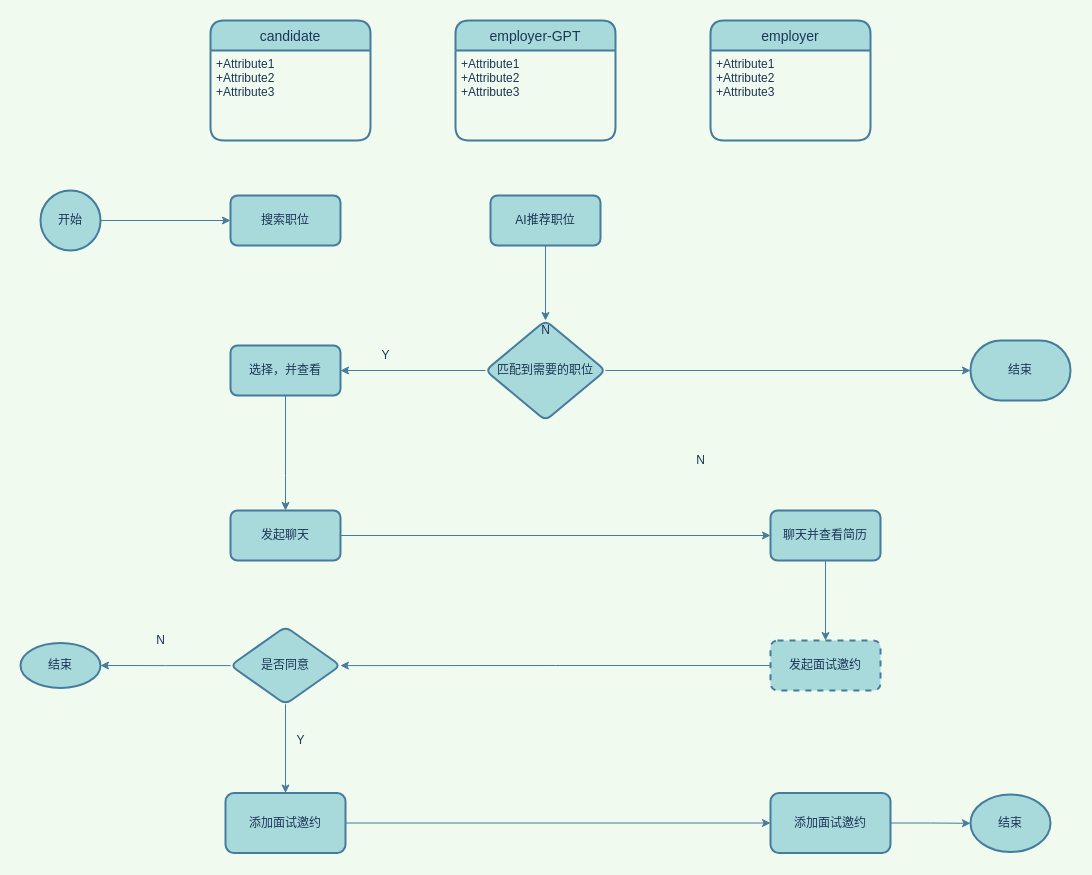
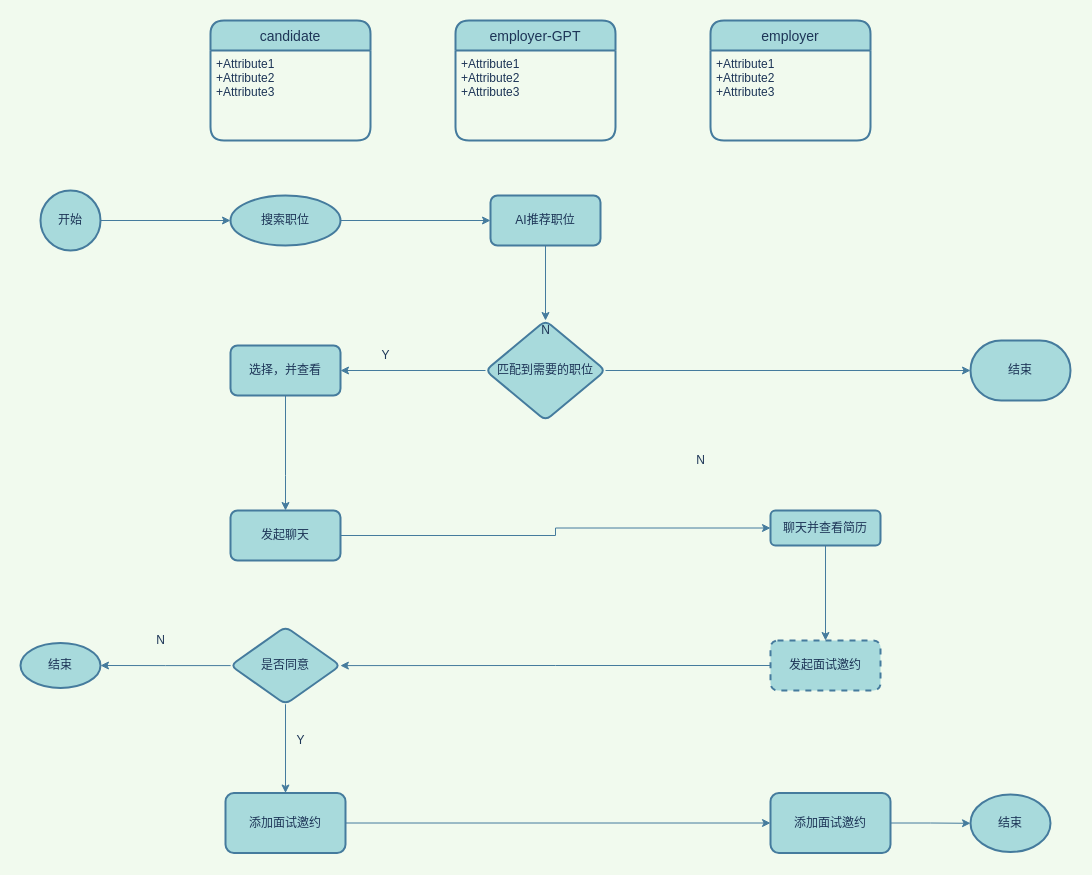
  <mxCell id="0" />
  <mxCell id="1" parent="0" />
  <mxCell id="2" value="employer" style="swimlane;childLayout=stackLayout;horizontal=1;startSize=30;horizontalStack=0;rounded=1;fontSize=14;fontStyle=0;strokeWidth=2;resizeParent=0;resizeLast=1;shadow=0;dashed=0;align=center;strokeColor=#457B9D;fontColor=#1D3557;fillColor=#A8DADC;" vertex="1" parent="1"><mxGeometry x="710" y="20" width="160" height="120" as="geometry" /></mxCell>
  <mxCell id="3" value="+Attribute1&#10;+Attribute2&#10;+Attribute3" style="align=left;strokeColor=none;fillColor=none;spacingLeft=4;fontSize=12;verticalAlign=top;resizable=0;rotatable=0;part=1;fontColor=#1D3557;" vertex="1" parent="2"><mxGeometry y="30" width="160" height="90" as="geometry" /></mxCell>
  <mxCell id="4" value="candidate" style="swimlane;childLayout=stackLayout;horizontal=1;startSize=30;horizontalStack=0;rounded=1;fontSize=14;fontStyle=0;strokeWidth=2;resizeParent=0;resizeLast=1;shadow=0;dashed=0;align=center;strokeColor=#457B9D;fontColor=#1D3557;fillColor=#A8DADC;" vertex="1" parent="1"><mxGeometry x="210" y="20" width="160" height="120" as="geometry" /></mxCell>
  <mxCell id="5" value="+Attribute1&#10;+Attribute2&#10;+Attribute3" style="align=left;strokeColor=none;fillColor=none;spacingLeft=4;fontSize=12;verticalAlign=top;resizable=0;rotatable=0;part=1;fontColor=#1D3557;" vertex="1" parent="4"><mxGeometry y="30" width="160" height="90" as="geometry" /></mxCell>
  <mxCell id="6" value="employer-GPT" style="swimlane;childLayout=stackLayout;horizontal=1;startSize=30;horizontalStack=0;rounded=1;fontSize=14;fontStyle=0;strokeWidth=2;resizeParent=0;resizeLast=1;shadow=0;dashed=0;align=center;strokeColor=#457B9D;fontColor=#1D3557;fillColor=#A8DADC;" vertex="1" parent="1"><mxGeometry x="455" y="20" width="160" height="120" as="geometry" /></mxCell>
  <mxCell id="7" value="+Attribute1&#10;+Attribute2&#10;+Attribute3" style="align=left;strokeColor=none;fillColor=none;spacingLeft=4;fontSize=12;verticalAlign=top;resizable=0;rotatable=0;part=1;fontColor=#1D3557;" vertex="1" parent="6"><mxGeometry y="30" width="160" height="90" as="geometry" /></mxCell>
  <mxCell id="8" style="edgeStyle=orthogonalEdgeStyle;rounded=0;orthogonalLoop=1;jettySize=auto;html=1;entryX=0;entryY=0.5;entryDx=0;entryDy=0;strokeColor=#457B9D;fontColor=#1D3557;fillColor=#A8DADC;" edge="1" parent="1" source="9" target="11"><mxGeometry relative="1" as="geometry" /></mxCell>
  <mxCell id="9" value="开始" style="strokeWidth=2;html=1;shape=mxgraph.flowchart.start_2;whiteSpace=wrap;strokeColor=#457B9D;fontColor=#1D3557;fillColor=#A8DADC;" vertex="1" parent="1"><mxGeometry x="40" y="190" width="60" height="60" as="geometry" /></mxCell>
- <mxCell id="11" value="搜索职位" style="rounded=1;whiteSpace=wrap;html=1;absoluteArcSize=1;arcSize=14;strokeWidth=2;strokeColor=#457B9D;fontColor=#1D3557;fillColor=#A8DADC;" vertex="1" parent="1"><mxGeometry x="230" y="195" width="110" height="50" as="geometry" /></mxCell>
+ <mxCell id="10" style="edgeStyle=orthogonalEdgeStyle;rounded=0;orthogonalLoop=1;jettySize=auto;html=1;strokeColor=#457B9D;fontColor=#1D3557;fillColor=#A8DADC;" edge="1" parent="1" source="11" target="13"><mxGeometry relative="1" as="geometry" /></mxCell>
+ <mxCell id="11" value="搜索职位" style="ellipse;whiteSpace=wrap;html=1;absoluteArcSize=1;arcSize=14;strokeWidth=2;strokeColor=#457B9D;fontColor=#1D3557;fillColor=#A8DADC;" vertex="1" parent="1"><mxGeometry x="230" y="195" width="110" height="50" as="geometry" /></mxCell>
  <mxCell id="12" value="" style="edgeStyle=orthogonalEdgeStyle;rounded=0;orthogonalLoop=1;jettySize=auto;html=1;strokeColor=#457B9D;fontColor=#1D3557;fillColor=#A8DADC;" edge="1" parent="1" source="13" target="16"><mxGeometry relative="1" as="geometry" /></mxCell>
  <mxCell id="13" value="AI推荐职位" style="rounded=1;whiteSpace=wrap;html=1;absoluteArcSize=1;arcSize=14;strokeWidth=2;strokeColor=#457B9D;fontColor=#1D3557;fillColor=#A8DADC;" vertex="1" parent="1"><mxGeometry x="490" y="195" width="110" height="50" as="geometry" /></mxCell>
  <mxCell id="14" value="" style="edgeStyle=orthogonalEdgeStyle;rounded=0;orthogonalLoop=1;jettySize=auto;html=1;strokeColor=#457B9D;fontColor=#1D3557;fillColor=#A8DADC;" edge="1" parent="1" source="16" target="18"><mxGeometry relative="1" as="geometry" /></mxCell>
  <mxCell id="15" style="edgeStyle=orthogonalEdgeStyle;rounded=0;orthogonalLoop=1;jettySize=auto;html=1;entryX=0;entryY=0.5;entryDx=0;entryDy=0;entryPerimeter=0;strokeColor=#457B9D;fontColor=#1D3557;fillColor=#A8DADC;" edge="1" parent="1" source="16" target="22"><mxGeometry relative="1" as="geometry" /></mxCell>
  <mxCell id="16" value="匹配到需要的职位" style="rhombus;whiteSpace=wrap;html=1;fillColor=#A8DADC;strokeColor=#457B9D;fontColor=#1D3557;rounded=1;arcSize=14;strokeWidth=2;" vertex="1" parent="1"><mxGeometry x="485" y="320" width="120" height="100" as="geometry" /></mxCell>
  <mxCell id="17" value="" style="edgeStyle=orthogonalEdgeStyle;rounded=0;orthogonalLoop=1;jettySize=auto;html=1;strokeColor=#457B9D;fontColor=#1D3557;fillColor=#A8DADC;" edge="1" parent="1" source="18" target="21"><mxGeometry relative="1" as="geometry"><Array as="points"><mxPoint x="285" y="475" /></Array></mxGeometry></mxCell>
  <mxCell id="18" value="选择，并查看" style="whiteSpace=wrap;html=1;fillColor=#A8DADC;strokeColor=#457B9D;fontColor=#1D3557;rounded=1;arcSize=14;strokeWidth=2;" vertex="1" parent="1"><mxGeometry x="230" y="345" width="110" height="50" as="geometry" /></mxCell>
  <mxCell id="19" value="Y" style="text;html=1;align=center;verticalAlign=middle;resizable=0;points=[];autosize=1;strokeColor=none;fillColor=none;fontColor=#1D3557;" vertex="1" parent="1"><mxGeometry x="370" y="340" width="30" height="30" as="geometry" /></mxCell>
  <mxCell id="20" style="edgeStyle=orthogonalEdgeStyle;rounded=0;orthogonalLoop=1;jettySize=auto;html=1;strokeColor=#457B9D;fontColor=#1D3557;fillColor=#A8DADC;" edge="1" parent="1" source="21" target="25"><mxGeometry relative="1" as="geometry" /></mxCell>
  <mxCell id="21" value="发起聊天" style="whiteSpace=wrap;html=1;fillColor=#A8DADC;strokeColor=#457B9D;fontColor=#1D3557;rounded=1;arcSize=14;strokeWidth=2;" vertex="1" parent="1"><mxGeometry x="230" y="510" width="110" height="50" as="geometry" /></mxCell>
  <mxCell id="22" value="结束" style="strokeWidth=2;html=1;shape=mxgraph.flowchart.terminator;whiteSpace=wrap;strokeColor=#457B9D;fontColor=#1D3557;fillColor=#A8DADC;" vertex="1" parent="1"><mxGeometry x="970" y="340" width="100" height="60" as="geometry" /></mxCell>
  <mxCell id="23" value="N" style="text;html=1;align=center;verticalAlign=middle;resizable=0;points=[];autosize=1;strokeColor=none;fillColor=none;fontColor=#1D3557;" vertex="1" parent="1"><mxGeometry x="530" y="315" width="30" height="30" as="geometry" /></mxCell>
  <mxCell id="24" value="" style="edgeStyle=orthogonalEdgeStyle;rounded=0;orthogonalLoop=1;jettySize=auto;html=1;strokeColor=#457B9D;fontColor=#1D3557;fillColor=#A8DADC;" edge="1" parent="1" source="25" target="27"><mxGeometry relative="1" as="geometry" /></mxCell>
- <mxCell id="25" value="聊天并查看简历" style="whiteSpace=wrap;html=1;fillColor=#A8DADC;strokeColor=#457B9D;fontColor=#1D3557;rounded=1;arcSize=14;strokeWidth=2;" vertex="1" parent="1"><mxGeometry x="770" y="510" width="110" height="50" as="geometry" /></mxCell>
+ <mxCell id="25" value="聊天并查看简历" style="whiteSpace=wrap;html=1;fillColor=#A8DADC;strokeColor=#457B9D;fontColor=#1D3557;rounded=1;arcSize=14;strokeWidth=2;" vertex="1" parent="1"><mxGeometry x="770" y="510" width="110" height="35" as="geometry" /></mxCell>
  <mxCell id="26" value="" style="edgeStyle=orthogonalEdgeStyle;rounded=0;orthogonalLoop=1;jettySize=auto;html=1;strokeColor=#457B9D;fontColor=#1D3557;fillColor=#A8DADC;" edge="1" parent="1" source="27" target="30"><mxGeometry relative="1" as="geometry"><mxPoint x="345" y="665" as="targetPoint" /></mxGeometry></mxCell>
  <mxCell id="27" value="发起面试邀约" style="whiteSpace=wrap;html=1;fillColor=#A8DADC;strokeColor=#457B9D;fontColor=#1D3557;rounded=1;arcSize=14;strokeWidth=2;dashed=1;" vertex="1" parent="1"><mxGeometry x="770" y="640" width="110" height="50" as="geometry" /></mxCell>
  <mxCell id="28" value="" style="edgeStyle=orthogonalEdgeStyle;rounded=0;orthogonalLoop=1;jettySize=auto;html=1;strokeColor=#457B9D;fontColor=#1D3557;fillColor=#A8DADC;" edge="1" parent="1" source="30" target="32"><mxGeometry relative="1" as="geometry" /></mxCell>
  <mxCell id="29" value="" style="edgeStyle=orthogonalEdgeStyle;rounded=0;orthogonalLoop=1;jettySize=auto;html=1;strokeColor=#457B9D;fontColor=#1D3557;fillColor=#A8DADC;" edge="1" parent="1" source="30" target="34"><mxGeometry relative="1" as="geometry" /></mxCell>
  <mxCell id="30" value="是否同意" style="rhombus;whiteSpace=wrap;html=1;fillColor=#A8DADC;strokeColor=#457B9D;fontColor=#1D3557;rounded=1;arcSize=14;strokeWidth=2;" vertex="1" parent="1"><mxGeometry x="230" y="626.25" width="110" height="77.5" as="geometry" /></mxCell>
  <mxCell id="31" value="" style="edgeStyle=orthogonalEdgeStyle;rounded=0;orthogonalLoop=1;jettySize=auto;html=1;strokeColor=#457B9D;fontColor=#1D3557;fillColor=#A8DADC;" edge="1" parent="1" source="32" target="37"><mxGeometry relative="1" as="geometry" /></mxCell>
  <mxCell id="32" value="添加面试邀约" style="rounded=1;whiteSpace=wrap;html=1;fillColor=#A8DADC;strokeColor=#457B9D;fontColor=#1D3557;arcSize=14;strokeWidth=2;" vertex="1" parent="1"><mxGeometry x="225" y="792.5" width="120" height="60" as="geometry" /></mxCell>
  <mxCell id="33" value="Y" style="text;html=1;align=center;verticalAlign=middle;resizable=0;points=[];autosize=1;strokeColor=none;fillColor=none;fontColor=#1D3557;" vertex="1" parent="1"><mxGeometry x="285" y="725" width="30" height="30" as="geometry" /></mxCell>
  <mxCell id="34" value="结束" style="ellipse;whiteSpace=wrap;html=1;fillColor=#A8DADC;strokeColor=#457B9D;fontColor=#1D3557;rounded=1;arcSize=14;strokeWidth=2;" vertex="1" parent="1"><mxGeometry x="20" y="642.5" width="80" height="45" as="geometry" /></mxCell>
  <mxCell id="35" value="N" style="text;html=1;align=center;verticalAlign=middle;resizable=0;points=[];autosize=1;strokeColor=none;fillColor=none;fontColor=#1D3557;" vertex="1" parent="1"><mxGeometry x="145" y="625" width="30" height="30" as="geometry" /></mxCell>
  <mxCell id="36" value="" style="edgeStyle=orthogonalEdgeStyle;rounded=0;orthogonalLoop=1;jettySize=auto;html=1;strokeColor=#457B9D;fontColor=#1D3557;fillColor=#A8DADC;" edge="1" parent="1" source="37" target="38"><mxGeometry relative="1" as="geometry" /></mxCell>
  <mxCell id="37" value="添加面试邀约" style="whiteSpace=wrap;html=1;fillColor=#A8DADC;strokeColor=#457B9D;fontColor=#1D3557;rounded=1;arcSize=14;strokeWidth=2;" vertex="1" parent="1"><mxGeometry x="770" y="792.5" width="120" height="60" as="geometry" /></mxCell>
  <mxCell id="38" value="结束" style="ellipse;whiteSpace=wrap;html=1;fillColor=#A8DADC;strokeColor=#457B9D;fontColor=#1D3557;rounded=1;arcSize=14;strokeWidth=2;" vertex="1" parent="1"><mxGeometry x="970" y="794" width="80" height="57.5" as="geometry" /></mxCell>
  <mxCell id="39" value="N" style="text;html=1;align=center;verticalAlign=middle;resizable=0;points=[];autosize=1;strokeColor=none;fillColor=none;fontColor=#1D3557;" vertex="1" parent="1"><mxGeometry x="685" y="445" width="30" height="30" as="geometry" /></mxCell>
